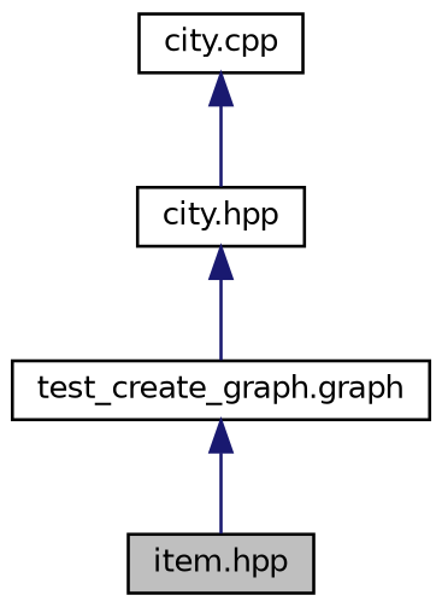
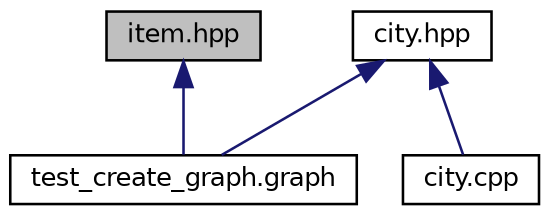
  digraph {
    node [color=black fillcolor=white fontname=Helvetica fontsize=10 shape=record style=filled]
    edge [color=midnightblue dir=back fontname=Helvetica fontsize=10 labelfontname=Helvetica labelfontsize=10 style=solid]
    n1 [fillcolor=grey75 fontcolor=black height=0.2 label="item.hpp" width=0.4]
    n2 [height=0.2 label="test_create_graph.graph" width=0.4]
    n3 [height=0.2 label="city.hpp" width=0.4]
    n4 [height=0.2 label="city.cpp" width=0.4]
-   n2 -> n1
+   n1 -> n2
    n3 -> n2
-   n4 -> n3
+   n3 -> n4
  }
